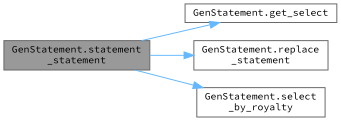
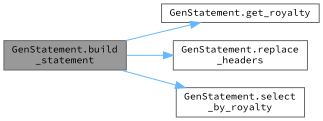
  digraph {
    fontname="Source Code Pro"
    rankdir=LR
    node [color=grey40 fillcolor=white fontname="Source Code Pro" fontsize=10 shape=box style=filled]
    edge [color=steelblue1 fontname="Source Code Pro" fontsize=10 labelfontname=Helvetica labelfontsize=10 style=solid]
-   n1 [color=gray40 fillcolor=grey60 fontcolor=black height=0.2 label="GenStatement.statement\l_statement" width=0.4]
-   n2 [height=0.2 label="GenStatement.get_select" width=0.4]
-   n3 [height=0.2 label="GenStatement.replace\l_statement" width=0.4]
+   n1 [color=gray40 fillcolor=grey60 fontcolor=black height=0.2 label="GenStatement.build\l_statement" width=0.4]
+   n2 [height=0.2 label="GenStatement.get_royalty" width=0.4]
+   n3 [height=0.2 label="GenStatement.replace\l_headers" width=0.4]
    n4 [height=0.2 label="GenStatement.select\l_by_royalty" width=0.4]
    n1 -> n2
    n1 -> n3
    n1 -> n4
  }
